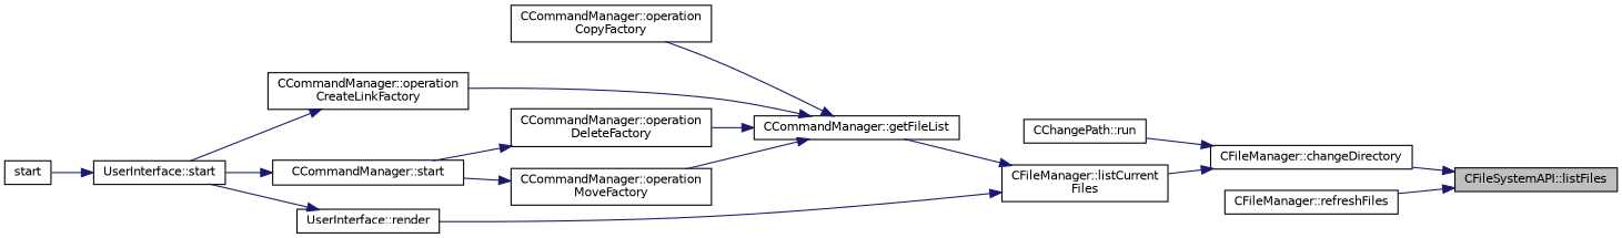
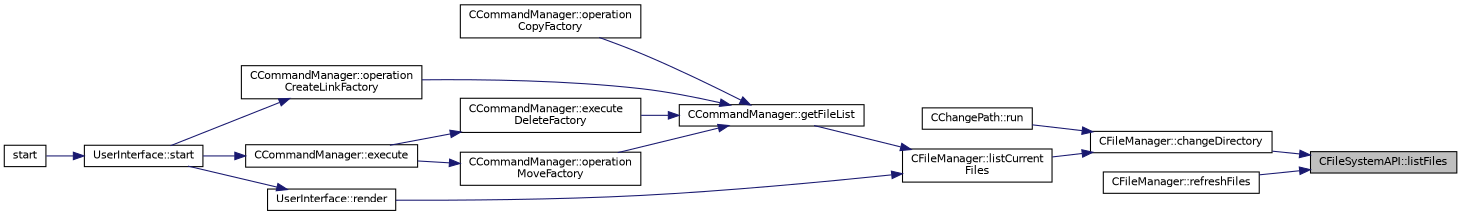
  digraph {
    rankdir=RL
    node [color=black fillcolor=white fontname=Helvetica fontsize=10 shape=record style=filled]
    edge [color=midnightblue dir=back fontname=Helvetica fontsize=10 labelfontname=Helvetica labelfontsize=10 style=solid]
    n1 [fillcolor=grey75 fontcolor=black height=0.2 label="CFileSystemAPI::listFiles" width=0.4]
    n2 [height=0.2 label="CFileManager::changeDirectory" width=0.4]
    n3 [height=0.2 label="CFileManager::refreshFiles" width=0.4]
    n4 [height=0.2 label="CChangePath::run" width=0.4]
    n5 [height=0.2 label="CFileManager::listCurrent\lFiles" width=0.4]
    n6 [height=0.2 label="CCommandManager::getFileList" width=0.4]
    n7 [height=0.2 label="UserInterface::render" width=0.4]
    n8 [height=0.2 label="CCommandManager::operation\lCopyFactory" width=0.4]
    n9 [height=0.2 label="CCommandManager::operation\lCreateLinkFactory" width=0.4]
-   n10 [height=0.2 label="CCommandManager::operation\lDeleteFactory" width=0.4]
+   n10 [height=0.2 label="CCommandManager::execute\lDeleteFactory" width=0.4]
    n11 [height=0.2 label="CCommandManager::operation\lMoveFactory" width=0.4]
    n12 [height=0.2 label="UserInterface::start" width=0.4]
-   n13 [height=0.2 label="CCommandManager::start" width=0.4]
+   n13 [height=0.2 label="CCommandManager::execute" width=0.4]
    n14 [height=0.2 label=start width=0.4]
    n1 -> n2
    n1 -> n3
    n2 -> n4
    n2 -> n5
    n5 -> n6
    n5 -> n7
    n6 -> n8
    n6 -> n9
    n6 -> n10
    n6 -> n11
    n7 -> n12
    n9 -> n12
    n10 -> n13
    n11 -> n13
    n12 -> n14
    n13 -> n12
  }
